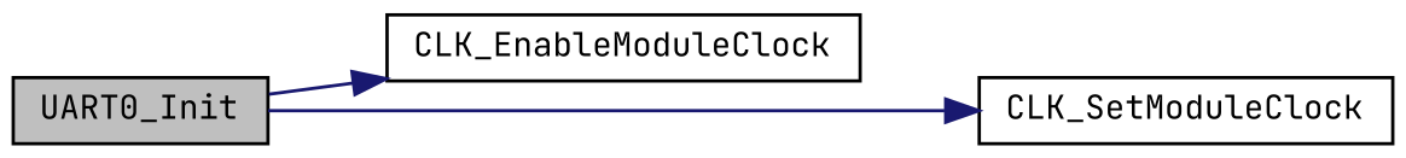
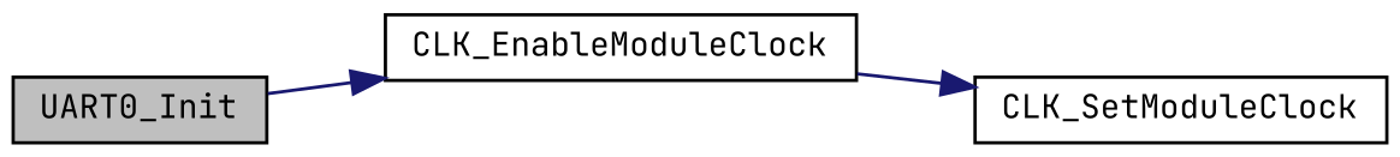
  digraph {
    fontname="JetBrains Mono"
    rankdir=LR
    node [color=black fillcolor=white fontname="JetBrains Mono" fontsize=10 shape=record style=filled]
    edge [color=midnightblue fontname="JetBrains Mono" fontsize=10 labelfontname=Helvetica labelfontsize=10 style=solid]
    n1 [fillcolor=grey75 fontcolor=black height=0.2 label=UART0_Init width=0.4]
    n2 [height=0.2 label=CLK_EnableModuleClock width=0.4]
    n3 [height=0.2 label=CLK_SetModuleClock width=0.4]
    n1 -> n2
-   n1 -> n3
+   n2 -> n3
  }
